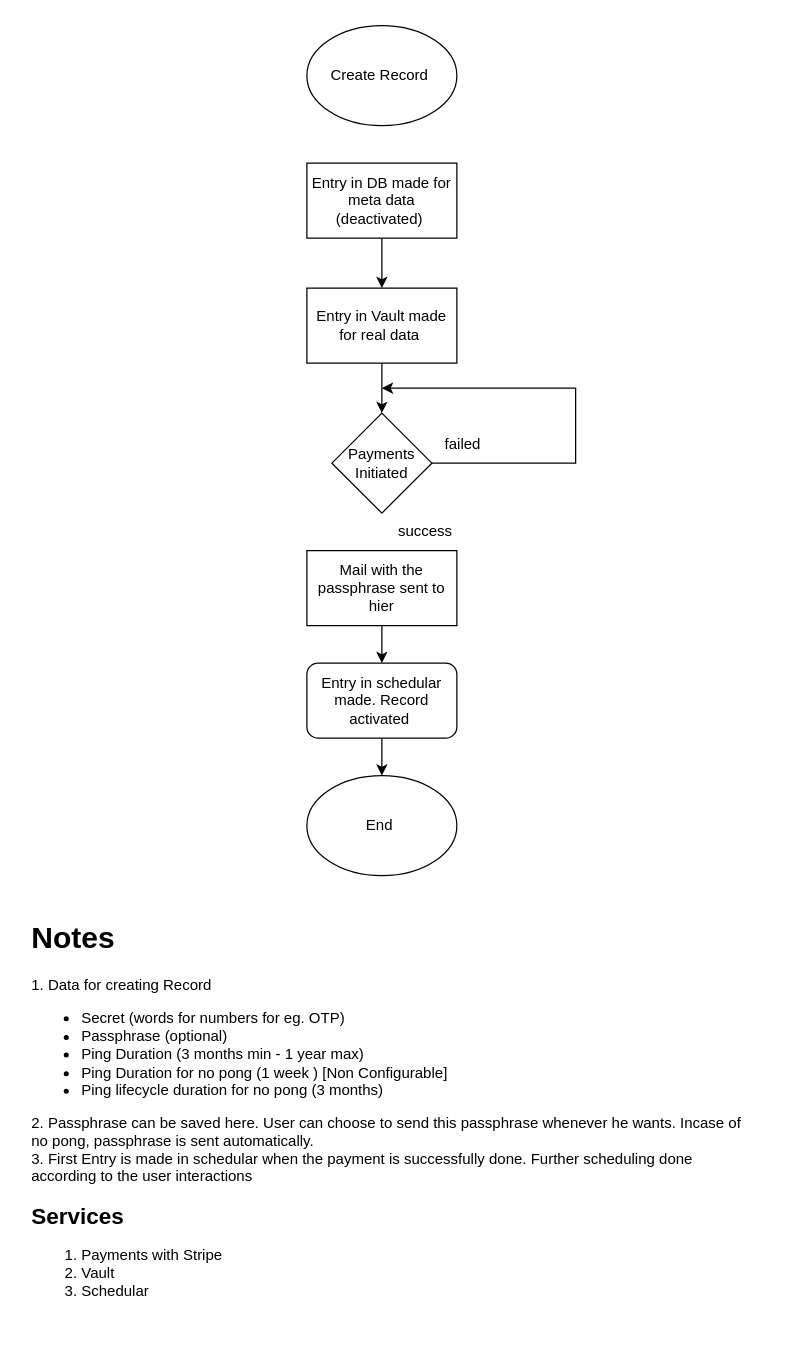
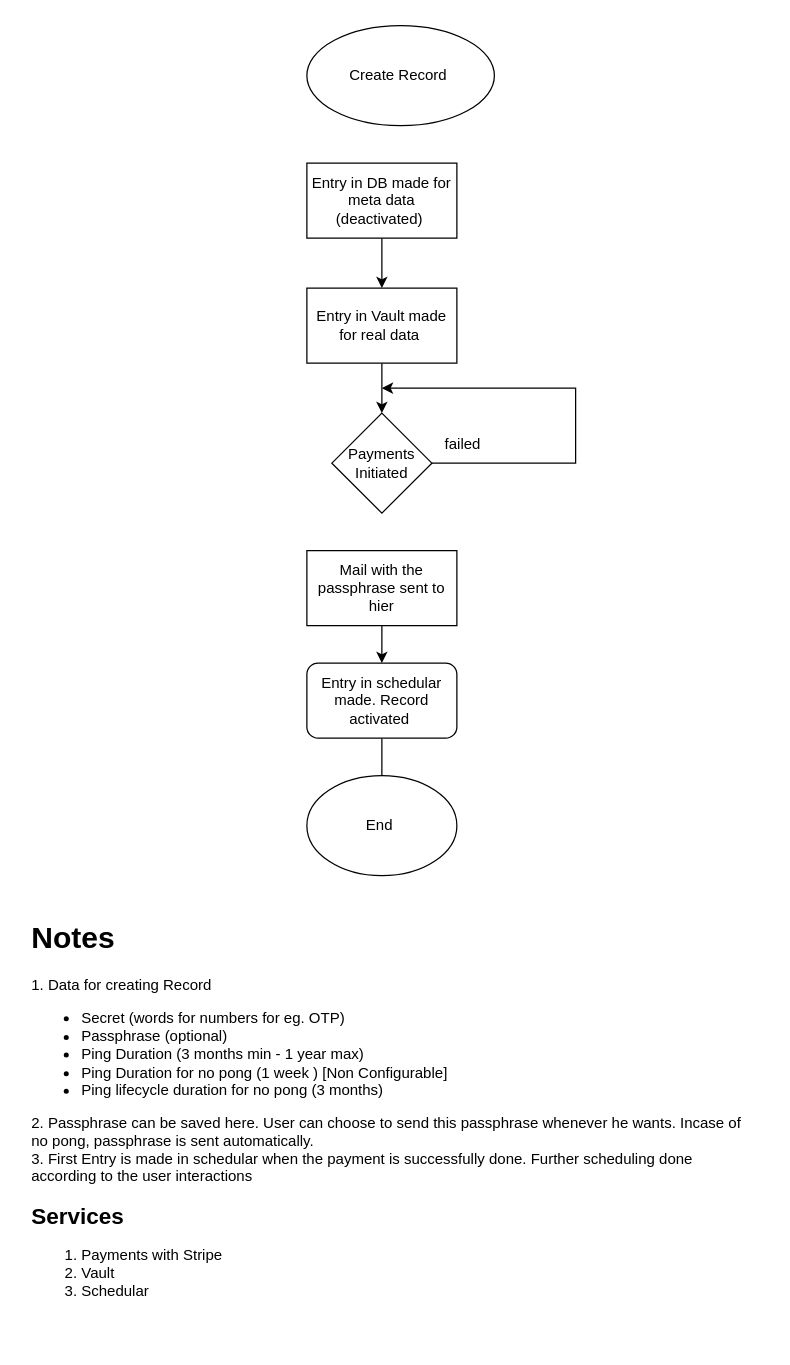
  <mxCell id="0" />
  <mxCell id="1" parent="0" />
- <mxCell id="2" value="Create Record&amp;nbsp;" style="ellipse;whiteSpace=wrap;html=1;" vertex="1" parent="1"><mxGeometry x="245" y="20" width="120" height="80" as="geometry" /></mxCell>
+ <mxCell id="2" value="Create Record&amp;nbsp;" style="ellipse;whiteSpace=wrap;html=1;" vertex="1" parent="1"><mxGeometry x="245" y="20" width="150" height="80" as="geometry" /></mxCell>
  <mxCell id="3" value="" style="edgeStyle=orthogonalEdgeStyle;rounded=0;orthogonalLoop=1;jettySize=auto;html=1;" edge="1" parent="1" source="4" target="6"><mxGeometry relative="1" as="geometry" /></mxCell>
  <mxCell id="4" value="Entry in DB made for meta data (deactivated)&amp;nbsp;" style="whiteSpace=wrap;html=1;" vertex="1" parent="1"><mxGeometry x="245" y="130" width="120" height="60" as="geometry" /></mxCell>
  <mxCell id="5" value="" style="edgeStyle=orthogonalEdgeStyle;rounded=0;orthogonalLoop=1;jettySize=auto;html=1;" edge="1" parent="1" source="6"><mxGeometry relative="1" as="geometry"><mxPoint x="305" y="330" as="targetPoint" /></mxGeometry></mxCell>
  <mxCell id="6" value="Entry in Vault made for real data&amp;nbsp;&lt;br&gt;" style="whiteSpace=wrap;html=1;" vertex="1" parent="1"><mxGeometry x="245" y="230" width="120" height="60" as="geometry" /></mxCell>
  <mxCell id="7" value="" style="edgeStyle=orthogonalEdgeStyle;rounded=0;orthogonalLoop=1;jettySize=auto;html=1;" edge="1" parent="1" source="8"><mxGeometry relative="1" as="geometry"><mxPoint x="305" y="310" as="targetPoint" /><Array as="points"><mxPoint x="460" y="370" /><mxPoint x="460" y="310" /></Array></mxGeometry></mxCell>
  <mxCell id="8" value="Payments Initiated" style="rhombus;whiteSpace=wrap;html=1;" vertex="1" parent="1"><mxGeometry x="265" y="330" width="80" height="80" as="geometry" /></mxCell>
  <mxCell id="9" value="" style="edgeStyle=orthogonalEdgeStyle;rounded=0;orthogonalLoop=1;jettySize=auto;html=1;" edge="1" parent="1" source="10" target="14"><mxGeometry relative="1" as="geometry" /></mxCell>
  <mxCell id="10" value="Mail with the passphrase sent to hier" style="whiteSpace=wrap;html=1;" vertex="1" parent="1"><mxGeometry x="245" y="440" width="120" height="60" as="geometry" /></mxCell>
- <mxCell id="11" value="success" style="text;html=1;strokeColor=none;fillColor=none;align=center;verticalAlign=middle;whiteSpace=wrap;rounded=0;" vertex="1" parent="1"><mxGeometry x="310" y="410" width="60" height="30" as="geometry" /></mxCell>
  <mxCell id="12" value="failed" style="text;html=1;strokeColor=none;fillColor=none;align=center;verticalAlign=middle;whiteSpace=wrap;rounded=0;" vertex="1" parent="1"><mxGeometry x="340" y="340" width="60" height="30" as="geometry" /></mxCell>
- <mxCell id="13" value="" style="edgeStyle=orthogonalEdgeStyle;rounded=0;orthogonalLoop=1;jettySize=auto;html=1;" edge="1" parent="1" source="14" target="15"><mxGeometry relative="1" as="geometry" /></mxCell>
+ <mxCell id="13" value="" style="edgeStyle=orthogonalEdgeStyle;rounded=0;orthogonalLoop=1;jettySize=auto;html=1;endArrow=none;" edge="1" parent="1" source="14" target="15"><mxGeometry relative="1" as="geometry" /></mxCell>
  <mxCell id="14" value="Entry in schedular made. Record activated&amp;nbsp;" style="whiteSpace=wrap;html=1;rounded=1;" vertex="1" parent="1"><mxGeometry x="245" y="530" width="120" height="60" as="geometry" /></mxCell>
  <mxCell id="15" value="End&amp;nbsp;" style="ellipse;whiteSpace=wrap;html=1;" vertex="1" parent="1"><mxGeometry x="245" y="620" width="120" height="80" as="geometry" /></mxCell>
  <mxCell id="16" value="&lt;h1&gt;Notes&amp;nbsp;&lt;/h1&gt;&lt;div&gt;1. Data for creating Record&lt;/div&gt;&lt;div&gt;&lt;ul&gt;&lt;li&gt;Secret (words for numbers for eg. OTP)&lt;/li&gt;&lt;li&gt;Passphrase (optional)&amp;nbsp;&lt;/li&gt;&lt;li&gt;Ping Duration (3 months min - 1 year max)&amp;nbsp;&lt;/li&gt;&lt;li&gt;Ping Duration for no pong (1 week ) [Non Configurable]&amp;nbsp;&lt;/li&gt;&lt;li&gt;Ping lifecycle duration for no pong (3 months)&amp;nbsp;&lt;/li&gt;&lt;/ul&gt;&lt;div&gt;2. Passphrase can be saved here. User can choose to send this passphrase whenever he wants. Incase of no pong, passphrase is sent automatically.&amp;nbsp;&lt;/div&gt;&lt;/div&gt;&lt;div&gt;3. First Entry is made in schedular when the payment is successfully done. Further scheduling done according to the user interactions&amp;nbsp;&lt;/div&gt;&lt;div&gt;&lt;br&gt;&lt;/div&gt;&lt;div&gt;&lt;b&gt;&lt;font style=&quot;font-size: 18px&quot;&gt;Services&lt;/font&gt;&lt;/b&gt;&lt;/div&gt;&lt;div&gt;&lt;ol&gt;&lt;li&gt;Payments with Stripe&lt;/li&gt;&lt;li&gt;Vault&amp;nbsp;&lt;/li&gt;&lt;li&gt;Schedular&amp;nbsp;&lt;/li&gt;&lt;/ol&gt;&lt;/div&gt;&lt;p&gt;&lt;/p&gt;" style="text;html=1;strokeColor=none;fillColor=none;spacing=5;spacingTop=-20;whiteSpace=wrap;overflow=hidden;rounded=0;" vertex="1" parent="1"><mxGeometry x="20" y="730" width="590" height="340" as="geometry" /></mxCell>
